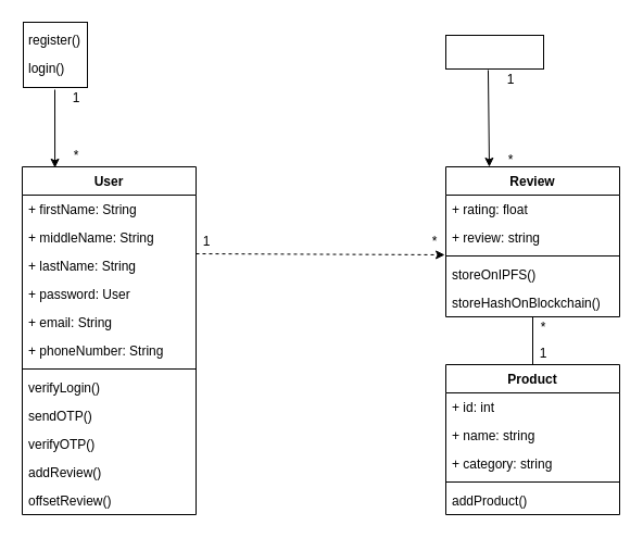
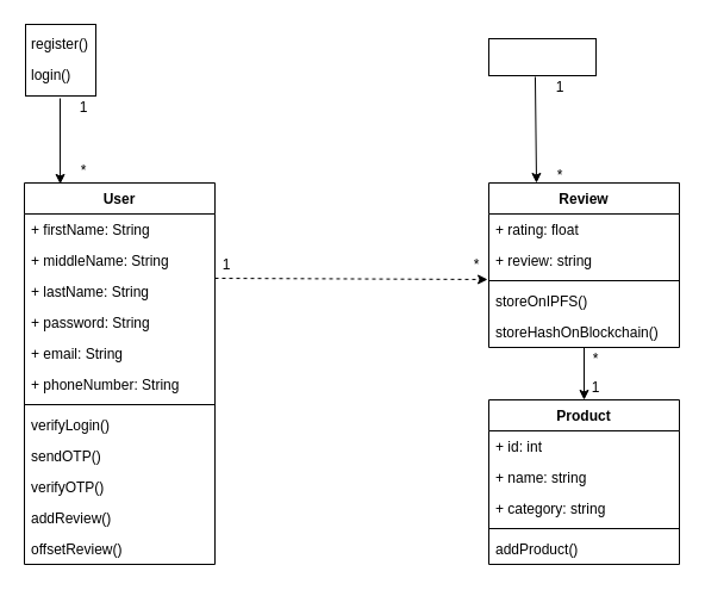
  <mxCell id="0" />
  <mxCell id="1" parent="0" />
  <mxCell id="2" value="" style="rounded=0;whiteSpace=wrap;html=1;" vertex="1" parent="1"><mxGeometry x="410" y="32" width="90" height="31" as="geometry" /></mxCell>
  <mxCell id="3" value="" style="rounded=0;whiteSpace=wrap;html=1;" vertex="1" parent="1"><mxGeometry x="21" y="20" width="59" height="60" as="geometry" /></mxCell>
  <mxCell id="4" value="User" style="swimlane;fontStyle=1;align=center;verticalAlign=top;childLayout=stackLayout;horizontal=1;startSize=26;horizontalStack=0;resizeParent=1;resizeParentMax=0;resizeLast=0;collapsible=1;marginBottom=0;" vertex="1" parent="1"><mxGeometry x="20" y="153" width="160" height="320" as="geometry" /></mxCell>
  <mxCell id="5" value="+ firstName: String" style="text;strokeColor=none;fillColor=none;align=left;verticalAlign=top;spacingLeft=4;spacingRight=4;overflow=hidden;rotatable=0;points=[[0,0.5],[1,0.5]];portConstraint=eastwest;" vertex="1" parent="4"><mxGeometry y="26" width="160" height="26" as="geometry" /></mxCell>
  <mxCell id="6" value="+ middleName: String" style="text;strokeColor=none;fillColor=none;align=left;verticalAlign=top;spacingLeft=4;spacingRight=4;overflow=hidden;rotatable=0;points=[[0,0.5],[1,0.5]];portConstraint=eastwest;" vertex="1" parent="4"><mxGeometry y="52" width="160" height="26" as="geometry" /></mxCell>
  <mxCell id="7" value="+ lastName: String" style="text;strokeColor=none;fillColor=none;align=left;verticalAlign=top;spacingLeft=4;spacingRight=4;overflow=hidden;rotatable=0;points=[[0,0.5],[1,0.5]];portConstraint=eastwest;" vertex="1" parent="4"><mxGeometry y="78" width="160" height="26" as="geometry" /></mxCell>
- <mxCell id="8" value="+ password: User" style="text;strokeColor=none;fillColor=none;align=left;verticalAlign=top;spacingLeft=4;spacingRight=4;overflow=hidden;rotatable=0;points=[[0,0.5],[1,0.5]];portConstraint=eastwest;" vertex="1" parent="4"><mxGeometry y="104" width="160" height="26" as="geometry" /></mxCell>
+ <mxCell id="8" value="+ password: String" style="text;strokeColor=none;fillColor=none;align=left;verticalAlign=top;spacingLeft=4;spacingRight=4;overflow=hidden;rotatable=0;points=[[0,0.5],[1,0.5]];portConstraint=eastwest;" vertex="1" parent="4"><mxGeometry y="104" width="160" height="26" as="geometry" /></mxCell>
  <mxCell id="9" value="+ email: String" style="text;strokeColor=none;fillColor=none;align=left;verticalAlign=top;spacingLeft=4;spacingRight=4;overflow=hidden;rotatable=0;points=[[0,0.5],[1,0.5]];portConstraint=eastwest;" vertex="1" parent="4"><mxGeometry y="130" width="160" height="26" as="geometry" /></mxCell>
  <mxCell id="10" value="+ phoneNumber: String" style="text;strokeColor=none;fillColor=none;align=left;verticalAlign=top;spacingLeft=4;spacingRight=4;overflow=hidden;rotatable=0;points=[[0,0.5],[1,0.5]];portConstraint=eastwest;" vertex="1" parent="4"><mxGeometry y="156" width="160" height="26" as="geometry" /></mxCell>
  <mxCell id="11" value="" style="line;strokeWidth=1;fillColor=none;align=left;verticalAlign=middle;spacingTop=-1;spacingLeft=3;spacingRight=3;rotatable=0;labelPosition=right;points=[];portConstraint=eastwest;" vertex="1" parent="4"><mxGeometry y="182" width="160" height="8" as="geometry" /></mxCell>
  <mxCell id="12" value="verifyLogin()" style="text;strokeColor=none;fillColor=none;align=left;verticalAlign=top;spacingLeft=4;spacingRight=4;overflow=hidden;rotatable=0;points=[[0,0.5],[1,0.5]];portConstraint=eastwest;" vertex="1" parent="4"><mxGeometry y="190" width="160" height="26" as="geometry" /></mxCell>
  <mxCell id="13" value="sendOTP()" style="text;strokeColor=none;fillColor=none;align=left;verticalAlign=top;spacingLeft=4;spacingRight=4;overflow=hidden;rotatable=0;points=[[0,0.5],[1,0.5]];portConstraint=eastwest;" vertex="1" parent="4"><mxGeometry y="216" width="160" height="26" as="geometry" /></mxCell>
  <mxCell id="14" value="verifyOTP()" style="text;strokeColor=none;fillColor=none;align=left;verticalAlign=top;spacingLeft=4;spacingRight=4;overflow=hidden;rotatable=0;points=[[0,0.5],[1,0.5]];portConstraint=eastwest;" vertex="1" parent="4"><mxGeometry y="242" width="160" height="26" as="geometry" /></mxCell>
  <mxCell id="15" value="addReview()" style="text;strokeColor=none;fillColor=none;align=left;verticalAlign=top;spacingLeft=4;spacingRight=4;overflow=hidden;rotatable=0;points=[[0,0.5],[1,0.5]];portConstraint=eastwest;" vertex="1" parent="4"><mxGeometry y="268" width="160" height="26" as="geometry" /></mxCell>
  <mxCell id="16" value="offsetReview()" style="text;strokeColor=none;fillColor=none;align=left;verticalAlign=top;spacingLeft=4;spacingRight=4;overflow=hidden;rotatable=0;points=[[0,0.5],[1,0.5]];portConstraint=eastwest;" vertex="1" parent="4"><mxGeometry y="294" width="160" height="26" as="geometry" /></mxCell>
  <mxCell id="17" value="Product" style="swimlane;fontStyle=1;align=center;verticalAlign=top;childLayout=stackLayout;horizontal=1;startSize=26;horizontalStack=0;resizeParent=1;resizeParentMax=0;resizeLast=0;collapsible=1;marginBottom=0;" vertex="1" parent="1"><mxGeometry x="410" y="335" width="160" height="138" as="geometry" /></mxCell>
  <mxCell id="18" value="+ id: int" style="text;strokeColor=none;fillColor=none;align=left;verticalAlign=top;spacingLeft=4;spacingRight=4;overflow=hidden;rotatable=0;points=[[0,0.5],[1,0.5]];portConstraint=eastwest;" vertex="1" parent="17"><mxGeometry y="26" width="160" height="26" as="geometry" /></mxCell>
  <mxCell id="19" value="+ name: string" style="text;strokeColor=none;fillColor=none;align=left;verticalAlign=top;spacingLeft=4;spacingRight=4;overflow=hidden;rotatable=0;points=[[0,0.5],[1,0.5]];portConstraint=eastwest;" vertex="1" parent="17"><mxGeometry y="52" width="160" height="26" as="geometry" /></mxCell>
  <mxCell id="20" value="+ category: string" style="text;strokeColor=none;fillColor=none;align=left;verticalAlign=top;spacingLeft=4;spacingRight=4;overflow=hidden;rotatable=0;points=[[0,0.5],[1,0.5]];portConstraint=eastwest;" vertex="1" parent="17"><mxGeometry y="78" width="160" height="26" as="geometry" /></mxCell>
  <mxCell id="21" value="" style="line;strokeWidth=1;fillColor=none;align=left;verticalAlign=middle;spacingTop=-1;spacingLeft=3;spacingRight=3;rotatable=0;labelPosition=right;points=[];portConstraint=eastwest;" vertex="1" parent="17"><mxGeometry y="104" width="160" height="8" as="geometry" /></mxCell>
  <mxCell id="22" value="addProduct()" style="text;strokeColor=none;fillColor=none;align=left;verticalAlign=top;spacingLeft=4;spacingRight=4;overflow=hidden;rotatable=0;points=[[0,0.5],[1,0.5]];portConstraint=eastwest;" vertex="1" parent="17"><mxGeometry y="112" width="160" height="26" as="geometry" /></mxCell>
  <mxCell id="23" value="Review" style="swimlane;fontStyle=1;align=center;verticalAlign=top;childLayout=stackLayout;horizontal=1;startSize=26;horizontalStack=0;resizeParent=1;resizeParentMax=0;resizeLast=0;collapsible=1;marginBottom=0;" vertex="1" parent="1"><mxGeometry x="410" y="153" width="160" height="138" as="geometry" /></mxCell>
  <mxCell id="24" value="+ rating: float" style="text;strokeColor=none;fillColor=none;align=left;verticalAlign=top;spacingLeft=4;spacingRight=4;overflow=hidden;rotatable=0;points=[[0,0.5],[1,0.5]];portConstraint=eastwest;" vertex="1" parent="23"><mxGeometry y="26" width="160" height="26" as="geometry" /></mxCell>
  <mxCell id="25" value="+ review: string" style="text;strokeColor=none;fillColor=none;align=left;verticalAlign=top;spacingLeft=4;spacingRight=4;overflow=hidden;rotatable=0;points=[[0,0.5],[1,0.5]];portConstraint=eastwest;" vertex="1" parent="23"><mxGeometry y="52" width="160" height="26" as="geometry" /></mxCell>
  <mxCell id="26" value="" style="line;strokeWidth=1;fillColor=none;align=left;verticalAlign=middle;spacingTop=-1;spacingLeft=3;spacingRight=3;rotatable=0;labelPosition=right;points=[];portConstraint=eastwest;" vertex="1" parent="23"><mxGeometry y="78" width="160" height="8" as="geometry" /></mxCell>
  <mxCell id="27" value="storeOnIPFS()" style="text;strokeColor=none;fillColor=none;align=left;verticalAlign=top;spacingLeft=4;spacingRight=4;overflow=hidden;rotatable=0;points=[[0,0.5],[1,0.5]];portConstraint=eastwest;" vertex="1" parent="23"><mxGeometry y="86" width="160" height="26" as="geometry" /></mxCell>
  <mxCell id="28" value="storeHashOnBlockchain()" style="text;strokeColor=none;fillColor=none;align=left;verticalAlign=top;spacingLeft=4;spacingRight=4;overflow=hidden;rotatable=0;points=[[0,0.5],[1,0.5]];portConstraint=eastwest;" vertex="1" parent="23"><mxGeometry y="112" width="160" height="26" as="geometry" /></mxCell>
  <mxCell id="29" value="register()" style="text;strokeColor=none;fillColor=none;align=left;verticalAlign=top;spacingLeft=4;spacingRight=4;overflow=hidden;rotatable=0;points=[[0,0.5],[1,0.5]];portConstraint=eastwest;" vertex="1" parent="1"><mxGeometry x="20" y="23" width="160" height="26" as="geometry" /></mxCell>
  <mxCell id="30" value="login()" style="text;strokeColor=none;fillColor=none;align=left;verticalAlign=top;spacingLeft=4;spacingRight=4;overflow=hidden;rotatable=0;points=[[0,0.5],[1,0.5]];portConstraint=eastwest;" vertex="1" parent="1"><mxGeometry x="20" y="49" width="160" height="26" as="geometry" /></mxCell>
  <mxCell id="31" value="" style="endArrow=classic;html=1;entryX=0.188;entryY=0.006;entryDx=0;entryDy=0;entryPerimeter=0;" edge="1" parent="1"><mxGeometry width="50" height="50" relative="1" as="geometry"><mxPoint x="50" y="82" as="sourcePoint" /><mxPoint x="50.08" y="153.92" as="targetPoint" /></mxGeometry></mxCell>
  <mxCell id="32" value="" style="endArrow=classic;html=1;exitX=0.433;exitY=1.032;exitDx=0;exitDy=0;entryX=0.25;entryY=0;entryDx=0;entryDy=0;exitPerimeter=0;" edge="1" parent="1" source="2" target="23"><mxGeometry width="50" height="50" relative="1" as="geometry"><mxPoint x="290" y="233" as="sourcePoint" /><mxPoint x="340" y="183" as="targetPoint" /></mxGeometry></mxCell>
  <mxCell id="33" value="1" style="text;html=1;strokeColor=none;fillColor=none;align=center;verticalAlign=middle;whiteSpace=wrap;rounded=0;" vertex="1" parent="1"><mxGeometry x="50" y="80" width="40" height="20" as="geometry" /></mxCell>
  <mxCell id="34" value="1" style="text;html=1;strokeColor=none;fillColor=none;align=center;verticalAlign=middle;whiteSpace=wrap;rounded=0;" vertex="1" parent="1"><mxGeometry x="450" y="63" width="40" height="20" as="geometry" /></mxCell>
  <mxCell id="35" value="*" style="text;html=1;strokeColor=none;fillColor=none;align=center;verticalAlign=middle;whiteSpace=wrap;rounded=0;" vertex="1" parent="1"><mxGeometry x="50" y="133" width="40" height="20" as="geometry" /></mxCell>
  <mxCell id="36" value="*" style="text;html=1;strokeColor=none;fillColor=none;align=center;verticalAlign=middle;whiteSpace=wrap;rounded=0;" vertex="1" parent="1"><mxGeometry x="450" y="137" width="40" height="20" as="geometry" /></mxCell>
  <mxCell id="37" value="" style="endArrow=classic;html=1;exitX=1;exitY=0.25;exitDx=0;exitDy=0;entryX=-0.006;entryY=1.115;entryDx=0;entryDy=0;entryPerimeter=0;dashed=1;" edge="1" parent="1" source="4" target="25"><mxGeometry width="50" height="50" relative="1" as="geometry"><mxPoint x="290" y="313" as="sourcePoint" /><mxPoint x="340" y="263" as="targetPoint" /></mxGeometry></mxCell>
  <mxCell id="38" value="1" style="text;html=1;strokeColor=none;fillColor=none;align=center;verticalAlign=middle;whiteSpace=wrap;rounded=0;" vertex="1" parent="1"><mxGeometry x="170" y="212" width="40" height="20" as="geometry" /></mxCell>
  <mxCell id="39" value="*" style="text;html=1;strokeColor=none;fillColor=none;align=center;verticalAlign=middle;whiteSpace=wrap;rounded=0;" vertex="1" parent="1"><mxGeometry x="380" y="212" width="40" height="20" as="geometry" /></mxCell>
- <mxCell id="40" value="" style="endArrow=none;html=1;entryX=0.5;entryY=0;entryDx=0;entryDy=0;exitX=0.5;exitY=1;exitDx=0;exitDy=0;" edge="1" parent="1" source="23" target="17"><mxGeometry width="50" height="50" relative="1" as="geometry"><mxPoint x="290" y="313" as="sourcePoint" /><mxPoint x="340" y="263" as="targetPoint" /></mxGeometry></mxCell>
+ <mxCell id="40" value="" style="endArrow=classic;html=1;entryX=0.5;entryY=0;entryDx=0;entryDy=0;exitX=0.5;exitY=1;exitDx=0;exitDy=0;" edge="1" parent="1" source="23" target="17"><mxGeometry width="50" height="50" relative="1" as="geometry"><mxPoint x="290" y="313" as="sourcePoint" /><mxPoint x="340" y="263" as="targetPoint" /></mxGeometry></mxCell>
  <mxCell id="41" value="1" style="text;html=1;strokeColor=none;fillColor=none;align=center;verticalAlign=middle;whiteSpace=wrap;rounded=0;" vertex="1" parent="1"><mxGeometry x="480" y="315" width="40" height="20" as="geometry" /></mxCell>
  <mxCell id="42" value="*" style="text;html=1;strokeColor=none;fillColor=none;align=center;verticalAlign=middle;whiteSpace=wrap;rounded=0;" vertex="1" parent="1"><mxGeometry x="480" y="291" width="40" height="20" as="geometry" /></mxCell>
